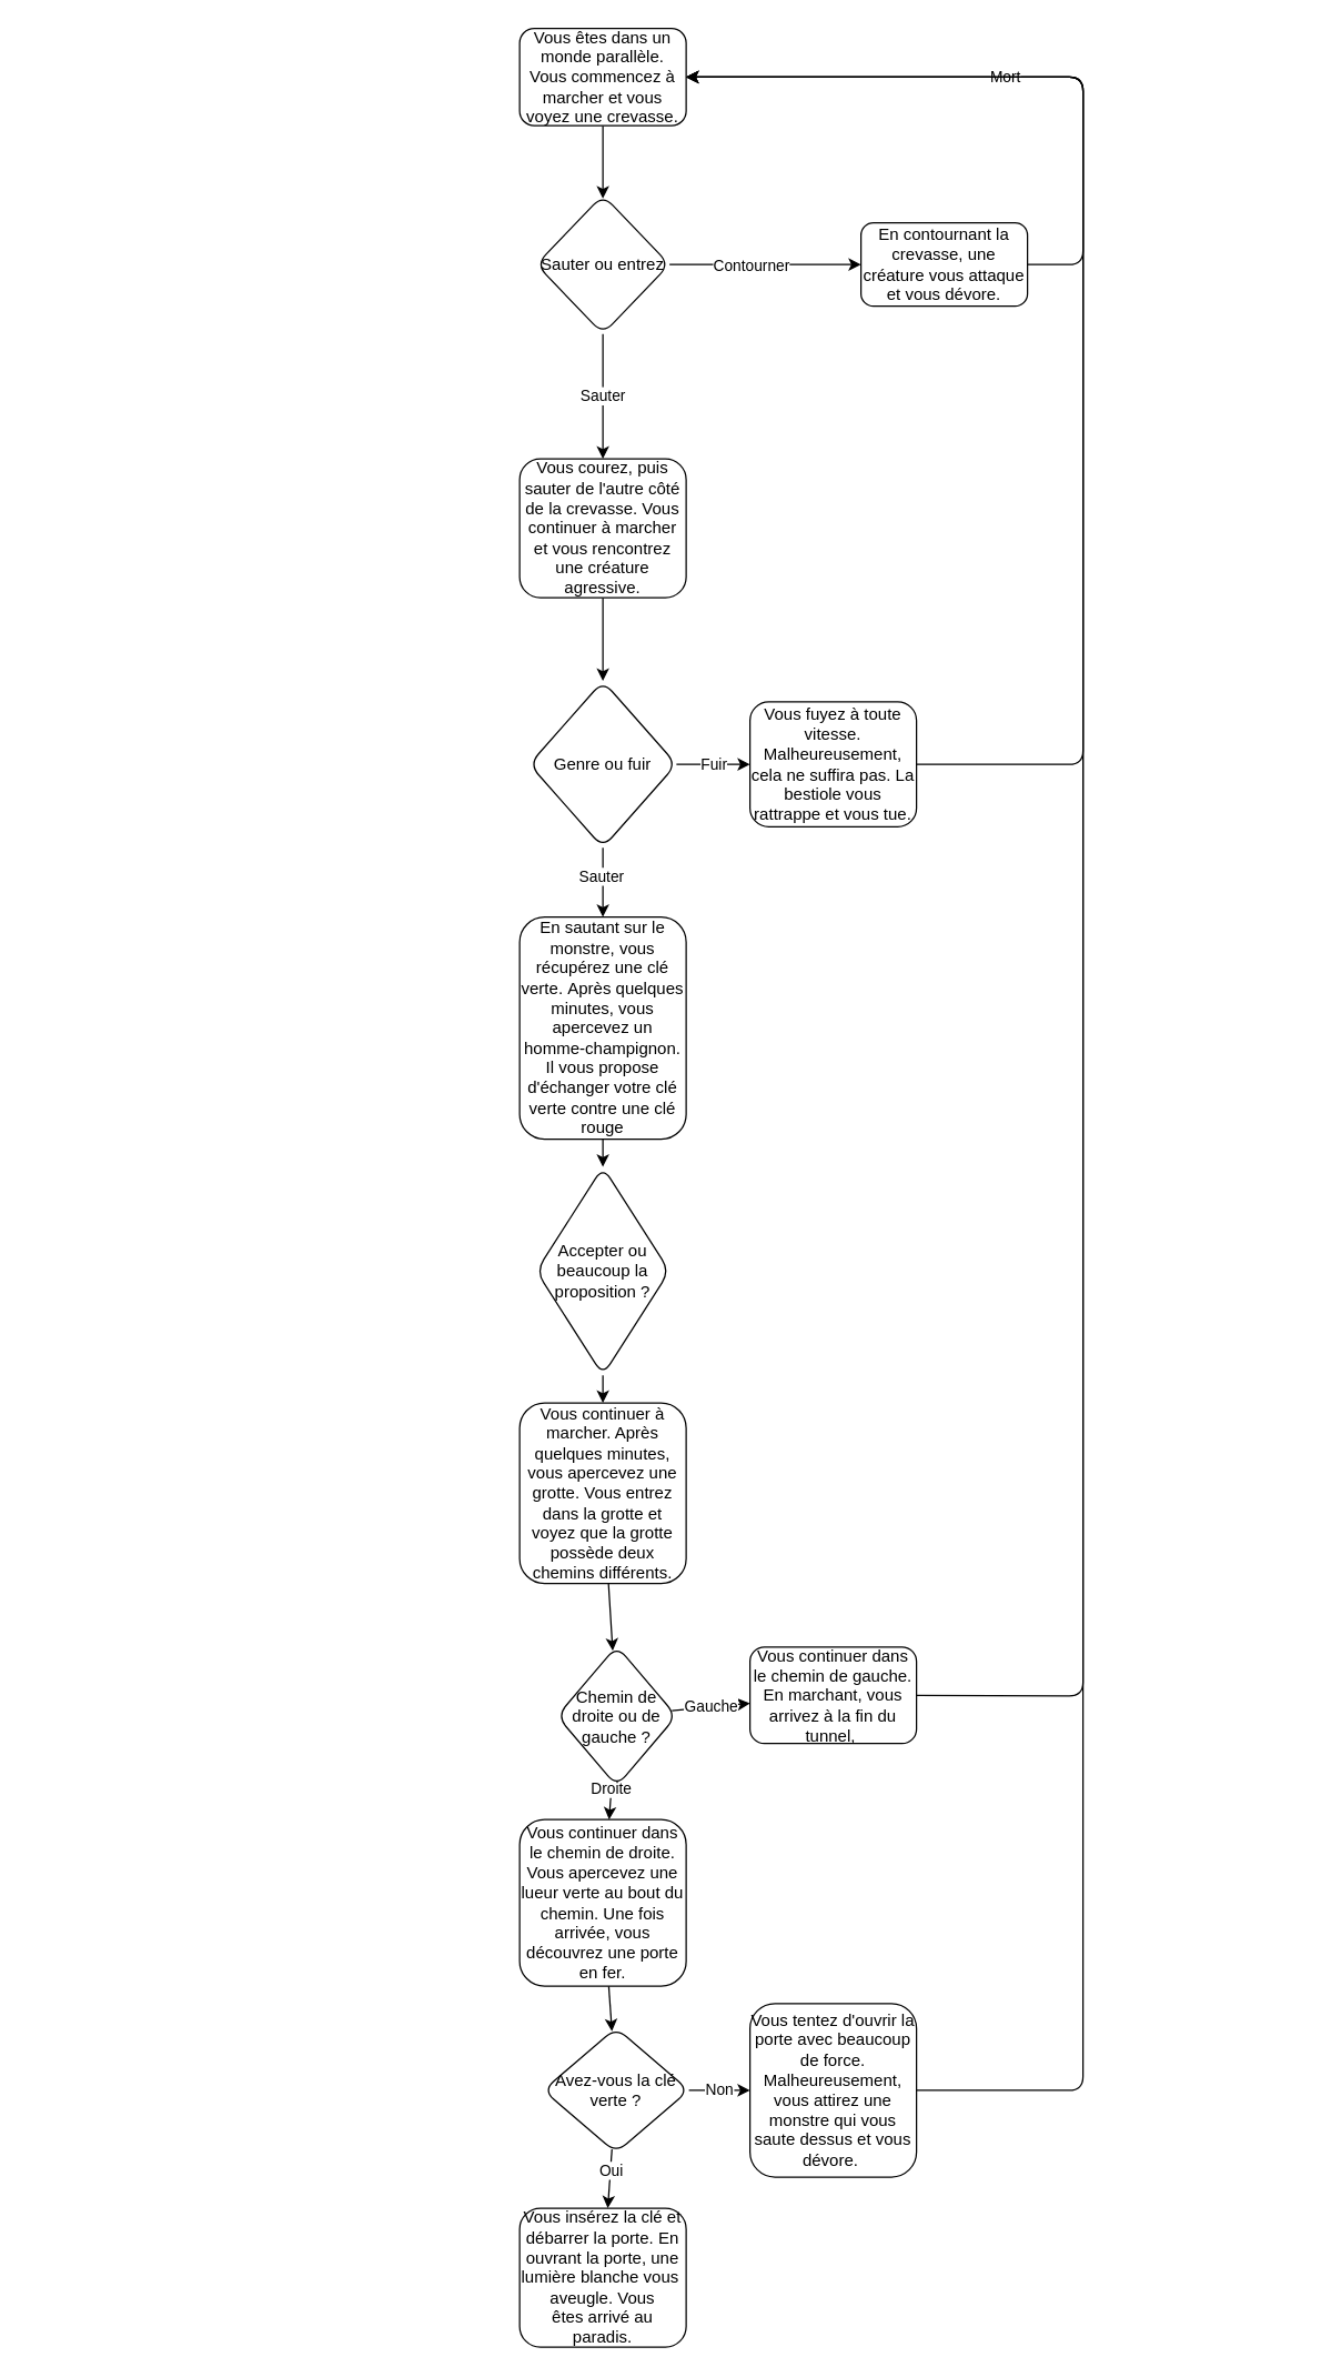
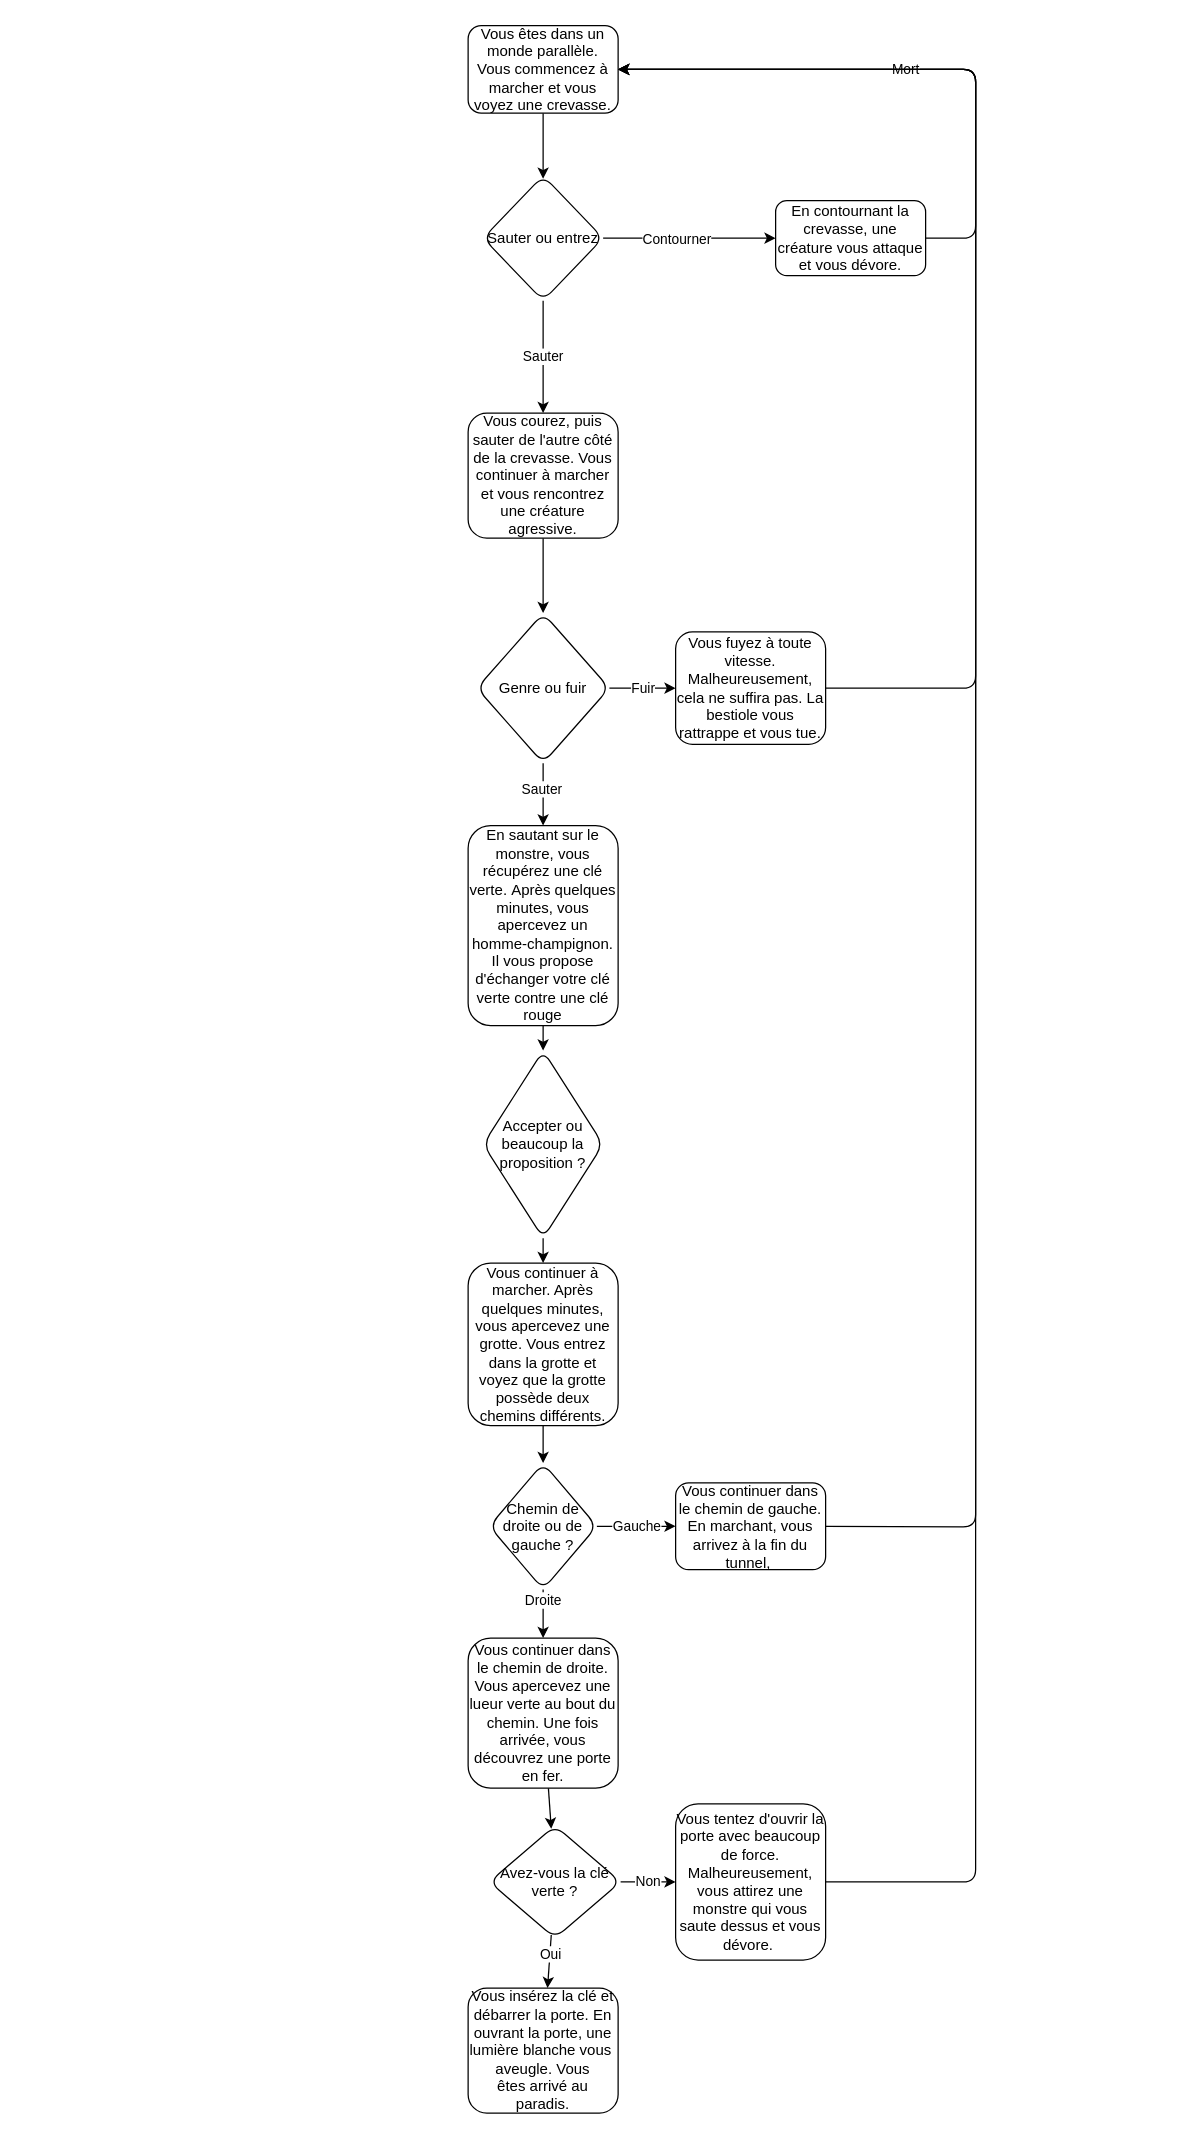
  <mxCell id="0" />
  <mxCell id="1" parent="0" />
  <mxCell id="2" style="edgeStyle=none;html=1;entryX=0.5;entryY=0.025;entryDx=0;entryDy=0;entryPerimeter=0;" parent="1" source="3" target="8" edge="1"><mxGeometry relative="1" as="geometry" /></mxCell>
  <mxCell id="3" value="&lt;font color=&quot;#000000&quot;&gt;Vous êtes&amp;nbsp;dans un monde parallèle. Vous commencez à marcher et vous voyez une crevasse.&lt;/font&gt;" style="rounded=1;whiteSpace=wrap;html=1;fillColor=#FFFFFF;" parent="1" vertex="1"><mxGeometry x="374" y="20" width="120" height="70" as="geometry" /></mxCell>
  <mxCell id="4" value="" style="edgeStyle=none;html=1;fontColor=#FFFFFF;" parent="1" edge="1"><mxGeometry relative="1" as="geometry"><mxPoint x="434" y="320" as="targetPoint" /></mxGeometry></mxCell>
  <mxCell id="5" value="" style="edgeStyle=none;html=1;fontColor=#000000;" parent="1" source="8" target="10" edge="1"><mxGeometry relative="1" as="geometry" /></mxCell>
  <mxCell id="6" value="Contourner" style="edgeLabel;html=1;align=center;verticalAlign=middle;resizable=0;points=[];fontColor=#000000;labelBackgroundColor=#FFFFFF;" parent="5" vertex="1" connectable="0"><mxGeometry x="-0.157" relative="1" as="geometry"><mxPoint as="offset" /></mxGeometry></mxCell>
  <mxCell id="7" value="&lt;span style=&quot;background-color: rgb(255 , 255 , 255)&quot;&gt;Sauter&lt;/span&gt;" style="edgeStyle=none;html=1;fontColor=#000000;" parent="1" source="8" target="12" edge="1"><mxGeometry relative="1" as="geometry" /></mxCell>
  <mxCell id="8" value="&lt;font color=&quot;#000000&quot;&gt;Sauter ou entrez&lt;/font&gt;" style="rhombus;whiteSpace=wrap;html=1;fillColor=#FFFFFF;rounded=1;" parent="1" vertex="1"><mxGeometry x="386" y="140" width="96" height="100" as="geometry" /></mxCell>
  <mxCell id="9" value="&lt;span style=&quot;background-color: rgb(255 , 255 , 255)&quot;&gt;Mort&lt;/span&gt;" style="edgeStyle=none;html=1;exitX=1;exitY=0.5;exitDx=0;exitDy=0;entryX=1;entryY=0.5;entryDx=0;entryDy=0;fontColor=#000000;" parent="1" source="10" target="3" edge="1"><mxGeometry relative="1" as="geometry"><Array as="points"><mxPoint x="780" y="190" /><mxPoint x="780" y="55" /></Array></mxGeometry></mxCell>
  <mxCell id="10" value="&lt;font color=&quot;#000000&quot;&gt;En contournant la crevasse, une créature vous attaque et vous dévore.&lt;/font&gt;" style="whiteSpace=wrap;html=1;fillColor=#FFFFFF;rounded=1;" parent="1" vertex="1"><mxGeometry x="620" y="160" width="120" height="60" as="geometry" /></mxCell>
  <mxCell id="11" value="" style="edgeStyle=none;html=1;fontColor=#000000;" parent="1" source="12" target="16" edge="1"><mxGeometry relative="1" as="geometry" /></mxCell>
  <mxCell id="12" value="&lt;font color=&quot;#000000&quot;&gt;Vous courez, puis sauter de l'autre côté de la crevasse. Vous continuer à marcher et vous rencontrez une créature agressive.&lt;/font&gt;" style="whiteSpace=wrap;html=1;fillColor=#FFFFFF;rounded=1;" parent="1" vertex="1"><mxGeometry x="374" y="330" width="120" height="100" as="geometry" /></mxCell>
  <mxCell id="13" value="" style="edgeStyle=none;html=1;fontColor=#000000;" parent="1" source="16" target="20" edge="1"><mxGeometry relative="1" as="geometry" /></mxCell>
  <mxCell id="14" value="Sauter" style="edgeLabel;html=1;align=center;verticalAlign=middle;resizable=0;points=[];fontColor=#000000;labelBackgroundColor=#FFFFFF;" parent="13" vertex="1" connectable="0"><mxGeometry x="-0.193" y="-2" relative="1" as="geometry"><mxPoint as="offset" /></mxGeometry></mxCell>
  <mxCell id="15" value="&lt;span style=&quot;background-color: rgb(255 , 255 , 255)&quot;&gt;Fuir&lt;/span&gt;" style="edgeStyle=none;html=1;entryX=0;entryY=0.5;entryDx=0;entryDy=0;fontColor=#000000;" parent="1" source="16" target="18" edge="1"><mxGeometry relative="1" as="geometry" /></mxCell>
  <mxCell id="16" value="&lt;font color=&quot;#000000&quot;&gt;Genre ou fuir&lt;/font&gt;" style="rhombus;whiteSpace=wrap;html=1;fillColor=#FFFFFF;rounded=1;" parent="1" vertex="1"><mxGeometry x="381" y="490" width="106" height="120" as="geometry" /></mxCell>
  <mxCell id="17" style="edgeStyle=none;html=1;entryX=1;entryY=0.5;entryDx=0;entryDy=0;fontColor=#000000;" parent="1" source="18" target="3" edge="1"><mxGeometry relative="1" as="geometry"><Array as="points"><mxPoint x="780" y="550" /><mxPoint x="780" y="55" /></Array></mxGeometry></mxCell>
  <mxCell id="18" value="&lt;font color=&quot;#000000&quot;&gt;Vous fuyez à toute vitesse. Malheureusement, cela ne suffira pas. La bestiole vous rattrappe et vous tue.&lt;/font&gt;" style="whiteSpace=wrap;html=1;fillColor=#FFFFFF;rounded=1;" parent="1" vertex="1"><mxGeometry x="540" y="505" width="120" height="90" as="geometry" /></mxCell>
  <mxCell id="19" value="" style="edgeStyle=none;html=1;fontColor=#000000;" parent="1" source="20" target="23" edge="1"><mxGeometry relative="1" as="geometry" /></mxCell>
  <mxCell id="20" value="&lt;font color=&quot;#000000&quot;&gt;En sautant sur le monstre, vous récupérez une clé verte.&amp;nbsp;&lt;/font&gt;&lt;span style=&quot;color: rgb(0 , 0 , 0)&quot;&gt;Après quelques minutes, vous apercevez un homme-champignon. Il vous propose d'échanger votre clé verte contre une clé rouge&lt;/span&gt;" style="whiteSpace=wrap;html=1;fillColor=#FFFFFF;rounded=1;" parent="1" vertex="1"><mxGeometry x="374" y="660" width="120" height="160" as="geometry" /></mxCell>
  <mxCell id="21" value="" style="edgeStyle=none;html=1;fontColor=#000000;" parent="1" edge="1"><mxGeometry relative="1" as="geometry"><mxPoint x="929.545" y="538.716" as="sourcePoint" /></mxGeometry></mxCell>
  <mxCell id="22" value="" style="edgeStyle=none;html=1;fontColor=#FFFFFF;" parent="1" source="23" target="26" edge="1"><mxGeometry relative="1" as="geometry" /></mxCell>
  <mxCell id="23" value="&lt;font color=&quot;#000000&quot;&gt;Accepter ou beaucoup la proposition ?&lt;/font&gt;" style="rhombus;whiteSpace=wrap;html=1;fillColor=#FFFFFF;rounded=1;" parent="1" vertex="1"><mxGeometry x="386" y="840" width="96" height="150" as="geometry" /></mxCell>
  <mxCell id="24" value="&lt;b&gt;Genre:&lt;/b&gt; Énigme&lt;br&gt;&lt;b&gt;Inspiration:&lt;/b&gt; Mario Bros&lt;br&gt;&lt;b&gt;Nom: &lt;/b&gt;Monde parallèle&lt;br&gt;&lt;b&gt;Couleur:&amp;nbsp;&lt;/b&gt;https://coolors.co/01e700-007944-000000-0006e7-00e7e2" style="text;html=1;strokeColor=none;fillColor=none;align=left;verticalAlign=middle;whiteSpace=wrap;rounded=0;fontColor=#FFFFFF;" parent="1" vertex="1"><mxGeometry y="40" width="160" height="30" as="geometry" x="20" /></mxCell>
  <mxCell id="25" value="" style="edgeStyle=none;html=1;fontColor=#000000;" parent="1" source="26" target="29" edge="1"><mxGeometry relative="1" as="geometry" /></mxCell>
  <mxCell id="26" value="&lt;font color=&quot;#000000&quot;&gt;Vous continuer à marcher. Après quelques minutes, vous apercevez une grotte. Vous entrez dans la grotte et voyez que la grotte possède deux chemins différents.&lt;/font&gt;" style="whiteSpace=wrap;html=1;fillColor=#FFFFFF;rounded=1;" parent="1" vertex="1"><mxGeometry x="374" y="1010" width="120" height="130" as="geometry" /></mxCell>
  <mxCell id="27" value="&lt;span style=&quot;background-color: rgb(255 , 255 , 255)&quot;&gt;Gauche&lt;/span&gt;" style="edgeStyle=none;html=1;fontColor=#000000;" parent="1" source="29" target="31" edge="1"><mxGeometry relative="1" as="geometry" /></mxCell>
  <mxCell id="28" value="&lt;span style=&quot;background-color: rgb(255 , 255 , 255)&quot;&gt;Droite&lt;/span&gt;" style="edgeStyle=none;html=1;fontColor=#000000;" parent="1" source="29" target="33" edge="1"><mxGeometry x="-0.538" relative="1" as="geometry"><mxPoint as="offset" /></mxGeometry></mxCell>
- <mxCell id="29" value="&lt;font color=&quot;#000000&quot;&gt;Chemin de droite ou de gauche ?&lt;/font&gt;" style="rhombus;whiteSpace=wrap;html=1;fillColor=#FFFFFF;rounded=1;" parent="1" vertex="1"><mxGeometry x="401" y="1185" width="86" height="101" as="geometry" /></mxCell>
+ <mxCell id="29" value="&lt;font color=&quot;#000000&quot;&gt;Chemin de droite ou de gauche ?&lt;/font&gt;" style="rhombus;whiteSpace=wrap;html=1;fillColor=#FFFFFF;rounded=1;" parent="1" vertex="1"><mxGeometry x="391" y="1170" width="86" height="101" as="geometry" /></mxCell>
  <mxCell id="30" style="edgeStyle=none;html=1;entryX=1;entryY=0.5;entryDx=0;entryDy=0;fontColor=#000000;" parent="1" source="31" target="3" edge="1"><mxGeometry relative="1" as="geometry"><Array as="points"><mxPoint x="780" y="1221" /><mxPoint x="780" y="55" /></Array></mxGeometry></mxCell>
  <mxCell id="31" value="&lt;font color=&quot;#000000&quot;&gt;Vous continuer dans le chemin de gauche. En marchant, vous arrivez à la fin du tunnel,&amp;nbsp;&lt;/font&gt;" style="whiteSpace=wrap;html=1;fillColor=#FFFFFF;rounded=1;" parent="1" vertex="1"><mxGeometry x="540" y="1185.75" width="120" height="69.5" as="geometry" /></mxCell>
  <mxCell id="32" value="" style="edgeStyle=none;html=1;fontColor=#000000;" parent="1" source="33" target="37" edge="1"><mxGeometry relative="1" as="geometry" /></mxCell>
  <mxCell id="33" value="&lt;font color=&quot;#000000&quot;&gt;Vous continuer dans le chemin de droite. Vous apercevez une lueur verte au bout du chemin. Une fois arrivée, vous découvrez une porte en fer.&lt;/font&gt;" style="whiteSpace=wrap;html=1;fillColor=#FFFFFF;rounded=1;" parent="1" vertex="1"><mxGeometry x="374" y="1310" width="120" height="120" as="geometry" /></mxCell>
  <mxCell id="34" value="&lt;span style=&quot;background-color: rgb(255 , 255 , 255)&quot;&gt;Non&lt;/span&gt;" style="edgeStyle=none;html=1;fontColor=#000000;" parent="1" source="37" target="39" edge="1"><mxGeometry relative="1" as="geometry" /></mxCell>
  <mxCell id="35" value="" style="edgeStyle=none;html=1;fontColor=#000000;" parent="1" source="37" target="40" edge="1"><mxGeometry relative="1" as="geometry" /></mxCell>
  <mxCell id="36" value="&lt;font&gt;Oui&lt;/font&gt;" style="edgeLabel;html=1;align=center;verticalAlign=middle;resizable=0;points=[];fontColor=#000000;labelBackgroundColor=#FFFFFF;" parent="35" vertex="1" connectable="0"><mxGeometry x="-0.318" relative="1" as="geometry"><mxPoint as="offset" /></mxGeometry></mxCell>
  <mxCell id="37" value="&lt;font color=&quot;#000000&quot;&gt;Avez-vous la clé verte ?&lt;/font&gt;" style="rhombus;whiteSpace=wrap;html=1;fillColor=#FFFFFF;rounded=1;" parent="1" vertex="1"><mxGeometry x="391" y="1460" width="105" height="90" as="geometry" /></mxCell>
  <mxCell id="38" style="edgeStyle=none;html=1;entryX=1;entryY=0.5;entryDx=0;entryDy=0;fontColor=#000000;" parent="1" source="39" target="3" edge="1"><mxGeometry relative="1" as="geometry"><Array as="points"><mxPoint x="780" y="1505" /><mxPoint x="780" y="55" /></Array></mxGeometry></mxCell>
  <mxCell id="39" value="&lt;font color=&quot;#000000&quot;&gt;Vous tentez d'ouvrir la porte avec beaucoup de force. Malheureusement, vous attirez une monstre qui vous saute dessus et vous dévore.&amp;nbsp;&lt;/font&gt;" style="whiteSpace=wrap;html=1;fillColor=#FFFFFF;rounded=1;" parent="1" vertex="1"><mxGeometry x="540" y="1442.5" width="120" height="125" as="geometry" /></mxCell>
  <mxCell id="40" value="&lt;font color=&quot;#000000&quot;&gt;Vous insérez la clé et débarrer la porte. En ouvrant la porte, une lumière blanche vous&amp;nbsp; aveugle. Vous êtes&amp;nbsp;arrivé au paradis.&lt;/font&gt;" style="whiteSpace=wrap;html=1;fillColor=#FFFFFF;rounded=1;" parent="1" vertex="1"><mxGeometry x="374" y="1590" width="120" height="100" as="geometry" /></mxCell>
